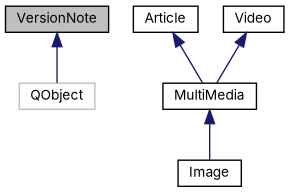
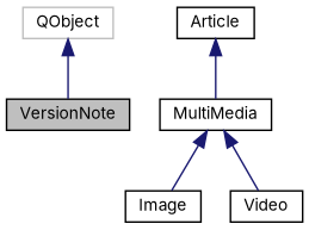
  digraph {
    fontname=Inter
    node [color=black fillcolor=white fontname=Inter fontsize=10 shape=record style=filled]
    edge [color=midnightblue dir=back fontname=Inter fontsize=10 labelfontname=Helvetica labelfontsize=10 style=solid]
    n1 [fillcolor=grey75 fontcolor=black height=0.2 label=VersionNote width=0.4]
    n2 [height=0.2 label=Article width=0.4]
    n3 [height=0.2 label=MultiMedia width=0.4]
    n4 [color=grey75 height=0.2 label=QObject width=0.4]
    n5 [height=0.2 label=Image width=0.4]
    n6 [height=0.2 label=Video width=0.4]
    n2 -> n3
    n3 -> n5
-   n6 -> n3
-   n1 -> n4
+   n3 -> n6
+   n4 -> n1
  }
